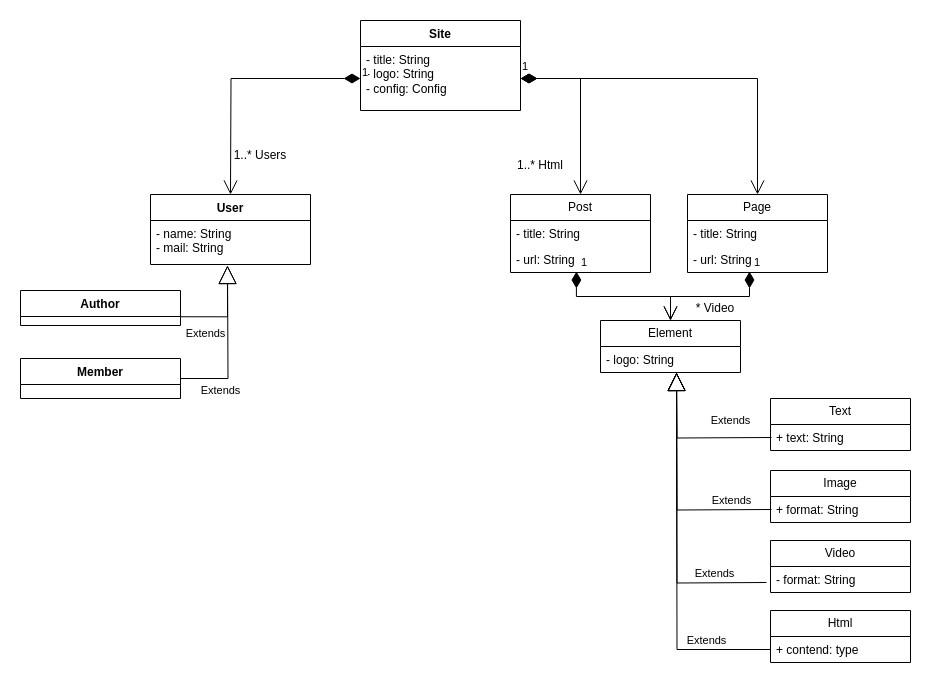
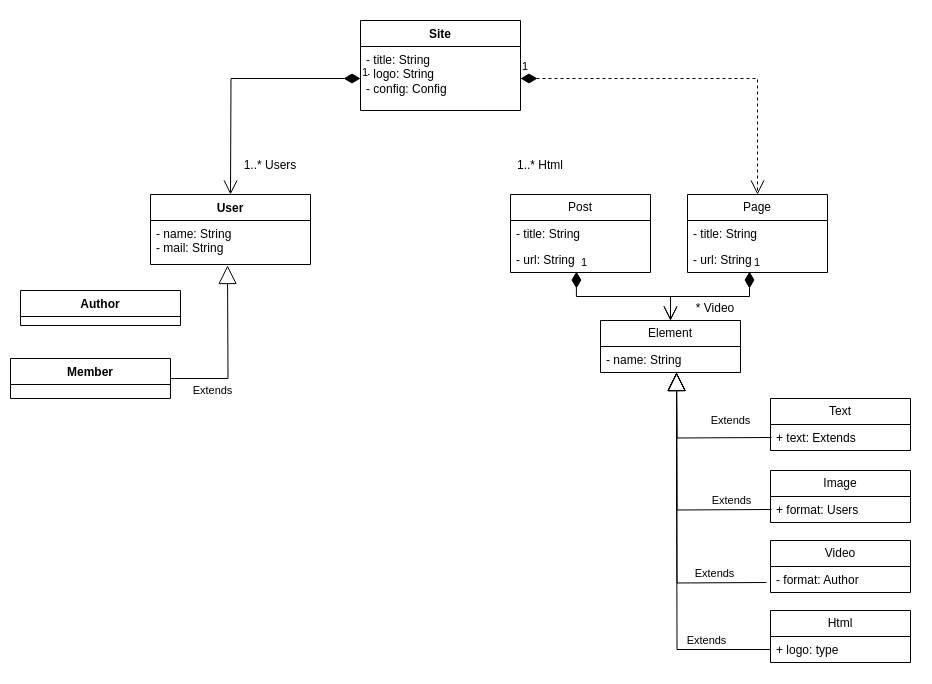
  <mxCell id="0" />
  <mxCell id="1" parent="0" />
  <mxCell id="2" value="User" style="swimlane;fontStyle=1;align=center;verticalAlign=top;childLayout=stackLayout;horizontal=1;startSize=26;horizontalStack=0;resizeParent=1;resizeParentMax=0;resizeLast=0;collapsible=1;marginBottom=0;whiteSpace=wrap;html=1;" vertex="1" parent="1"><mxGeometry x="150" y="194" width="160" height="70" as="geometry" /></mxCell>
  <mxCell id="3" value="- name: String&lt;div&gt;- mail: String&lt;/div&gt;" style="text;strokeColor=none;fillColor=none;align=left;verticalAlign=top;spacingLeft=4;spacingRight=4;overflow=hidden;rotatable=0;points=[[0,0.5],[1,0.5]];portConstraint=eastwest;whiteSpace=wrap;html=1;" vertex="1" parent="2"><mxGeometry y="26" width="160" height="44" as="geometry" /></mxCell>
  <mxCell id="4" value="Post" style="swimlane;fontStyle=0;childLayout=stackLayout;horizontal=1;startSize=26;fillColor=none;horizontalStack=0;resizeParent=1;resizeParentMax=0;resizeLast=0;collapsible=1;marginBottom=0;whiteSpace=wrap;html=1;" vertex="1" parent="1"><mxGeometry x="510" y="194" width="140" height="78" as="geometry" /></mxCell>
  <mxCell id="5" value="- title: String" style="text;strokeColor=none;fillColor=none;align=left;verticalAlign=top;spacingLeft=4;spacingRight=4;overflow=hidden;rotatable=0;points=[[0,0.5],[1,0.5]];portConstraint=eastwest;whiteSpace=wrap;html=1;" vertex="1" parent="4"><mxGeometry y="26" width="140" height="26" as="geometry" /></mxCell>
  <mxCell id="6" value="- url: String" style="text;strokeColor=none;fillColor=none;align=left;verticalAlign=top;spacingLeft=4;spacingRight=4;overflow=hidden;rotatable=0;points=[[0,0.5],[1,0.5]];portConstraint=eastwest;whiteSpace=wrap;html=1;" vertex="1" parent="4"><mxGeometry y="52" width="140" height="26" as="geometry" /></mxCell>
  <mxCell id="7" value="Element" style="swimlane;fontStyle=0;childLayout=stackLayout;horizontal=1;startSize=26;fillColor=none;horizontalStack=0;resizeParent=1;resizeParentMax=0;resizeLast=0;collapsible=1;marginBottom=0;whiteSpace=wrap;html=1;" vertex="1" parent="1"><mxGeometry x="600" y="320" width="140" height="52" as="geometry" /></mxCell>
- <mxCell id="8" value="- logo: String" style="text;strokeColor=none;fillColor=none;align=left;verticalAlign=top;spacingLeft=4;spacingRight=4;overflow=hidden;rotatable=0;points=[[0,0.5],[1,0.5]];portConstraint=eastwest;whiteSpace=wrap;html=1;" vertex="1" parent="7"><mxGeometry y="26" width="140" height="26" as="geometry" /></mxCell>
+ <mxCell id="8" value="- name: String" style="text;strokeColor=none;fillColor=none;align=left;verticalAlign=top;spacingLeft=4;spacingRight=4;overflow=hidden;rotatable=0;points=[[0,0.5],[1,0.5]];portConstraint=eastwest;whiteSpace=wrap;html=1;" vertex="1" parent="7"><mxGeometry y="26" width="140" height="26" as="geometry" /></mxCell>
  <mxCell id="9" value="Video" style="swimlane;fontStyle=0;childLayout=stackLayout;horizontal=1;startSize=26;fillColor=none;horizontalStack=0;resizeParent=1;resizeParentMax=0;resizeLast=0;collapsible=1;marginBottom=0;whiteSpace=wrap;html=1;" vertex="1" parent="1"><mxGeometry x="770" y="540" width="140" height="52" as="geometry" /></mxCell>
- <mxCell id="10" value="- format: String" style="text;strokeColor=none;fillColor=none;align=left;verticalAlign=top;spacingLeft=4;spacingRight=4;overflow=hidden;rotatable=0;points=[[0,0.5],[1,0.5]];portConstraint=eastwest;whiteSpace=wrap;html=1;" vertex="1" parent="9"><mxGeometry y="26" width="140" height="26" as="geometry" /></mxCell>
+ <mxCell id="10" value="- format: Author" style="text;strokeColor=none;fillColor=none;align=left;verticalAlign=top;spacingLeft=4;spacingRight=4;overflow=hidden;rotatable=0;points=[[0,0.5],[1,0.5]];portConstraint=eastwest;whiteSpace=wrap;html=1;" vertex="1" parent="9"><mxGeometry y="26" width="140" height="26" as="geometry" /></mxCell>
  <mxCell id="11" value="Image" style="swimlane;fontStyle=0;childLayout=stackLayout;horizontal=1;startSize=26;fillColor=none;horizontalStack=0;resizeParent=1;resizeParentMax=0;resizeLast=0;collapsible=1;marginBottom=0;whiteSpace=wrap;html=1;" vertex="1" parent="1"><mxGeometry x="770" y="470" width="140" height="52" as="geometry"><mxRectangle x="880" y="150" width="70" height="30" as="alternateBounds" /></mxGeometry></mxCell>
- <mxCell id="12" value="+ format: String" style="text;strokeColor=none;fillColor=none;align=left;verticalAlign=top;spacingLeft=4;spacingRight=4;overflow=hidden;rotatable=0;points=[[0,0.5],[1,0.5]];portConstraint=eastwest;whiteSpace=wrap;html=1;" vertex="1" parent="11"><mxGeometry y="26" width="140" height="26" as="geometry" /></mxCell>
+ <mxCell id="12" value="+ format: Users" style="text;strokeColor=none;fillColor=none;align=left;verticalAlign=top;spacingLeft=4;spacingRight=4;overflow=hidden;rotatable=0;points=[[0,0.5],[1,0.5]];portConstraint=eastwest;whiteSpace=wrap;html=1;" vertex="1" parent="11"><mxGeometry y="26" width="140" height="26" as="geometry" /></mxCell>
  <mxCell id="13" value="Text" style="swimlane;fontStyle=0;childLayout=stackLayout;horizontal=1;startSize=26;fillColor=none;horizontalStack=0;resizeParent=1;resizeParentMax=0;resizeLast=0;collapsible=1;marginBottom=0;whiteSpace=wrap;html=1;" vertex="1" parent="1"><mxGeometry x="770" y="398" width="140" height="52" as="geometry" /></mxCell>
- <mxCell id="14" value="+ text: String" style="text;strokeColor=none;fillColor=none;align=left;verticalAlign=top;spacingLeft=4;spacingRight=4;overflow=hidden;rotatable=0;points=[[0,0.5],[1,0.5]];portConstraint=eastwest;whiteSpace=wrap;html=1;" vertex="1" parent="13"><mxGeometry y="26" width="140" height="26" as="geometry" /></mxCell>
+ <mxCell id="14" value="+ text: Extends" style="text;strokeColor=none;fillColor=none;align=left;verticalAlign=top;spacingLeft=4;spacingRight=4;overflow=hidden;rotatable=0;points=[[0,0.5],[1,0.5]];portConstraint=eastwest;whiteSpace=wrap;html=1;" vertex="1" parent="13"><mxGeometry y="26" width="140" height="26" as="geometry" /></mxCell>
  <mxCell id="15" value="Html" style="swimlane;fontStyle=0;childLayout=stackLayout;horizontal=1;startSize=26;fillColor=none;horizontalStack=0;resizeParent=1;resizeParentMax=0;resizeLast=0;collapsible=1;marginBottom=0;whiteSpace=wrap;html=1;" vertex="1" parent="1"><mxGeometry x="770" y="610" width="140" height="52" as="geometry" /></mxCell>
- <mxCell id="16" value="+ contend: type" style="text;strokeColor=none;fillColor=none;align=left;verticalAlign=top;spacingLeft=4;spacingRight=4;overflow=hidden;rotatable=0;points=[[0,0.5],[1,0.5]];portConstraint=eastwest;whiteSpace=wrap;html=1;" vertex="1" parent="15"><mxGeometry y="26" width="140" height="26" as="geometry" /></mxCell>
+ <mxCell id="16" value="+ logo: type" style="text;strokeColor=none;fillColor=none;align=left;verticalAlign=top;spacingLeft=4;spacingRight=4;overflow=hidden;rotatable=0;points=[[0,0.5],[1,0.5]];portConstraint=eastwest;whiteSpace=wrap;html=1;" vertex="1" parent="15"><mxGeometry y="26" width="140" height="26" as="geometry" /></mxCell>
  <mxCell id="17" value="Page" style="swimlane;fontStyle=0;childLayout=stackLayout;horizontal=1;startSize=26;fillColor=none;horizontalStack=0;resizeParent=1;resizeParentMax=0;resizeLast=0;collapsible=1;marginBottom=0;whiteSpace=wrap;html=1;" vertex="1" parent="1"><mxGeometry x="687" y="194" width="140" height="78" as="geometry" /></mxCell>
  <mxCell id="18" value="- title: String" style="text;strokeColor=none;fillColor=none;align=left;verticalAlign=top;spacingLeft=4;spacingRight=4;overflow=hidden;rotatable=0;points=[[0,0.5],[1,0.5]];portConstraint=eastwest;whiteSpace=wrap;html=1;" vertex="1" parent="17"><mxGeometry y="26" width="140" height="26" as="geometry" /></mxCell>
  <mxCell id="19" value="- url: String" style="text;strokeColor=none;fillColor=none;align=left;verticalAlign=top;spacingLeft=4;spacingRight=4;overflow=hidden;rotatable=0;points=[[0,0.5],[1,0.5]];portConstraint=eastwest;whiteSpace=wrap;html=1;" vertex="1" parent="17"><mxGeometry y="52" width="140" height="26" as="geometry" /></mxCell>
  <mxCell id="20" value="Author" style="swimlane;fontStyle=1;align=center;verticalAlign=top;childLayout=stackLayout;horizontal=1;startSize=26;horizontalStack=0;resizeParent=1;resizeParentMax=0;resizeLast=0;collapsible=1;marginBottom=0;whiteSpace=wrap;html=1;" vertex="1" parent="1"><mxGeometry x="20" y="290" width="160" height="35" as="geometry" /></mxCell>
- <mxCell id="21" value="Member" style="swimlane;fontStyle=1;align=center;verticalAlign=top;childLayout=stackLayout;horizontal=1;startSize=26;horizontalStack=0;resizeParent=1;resizeParentMax=0;resizeLast=0;collapsible=1;marginBottom=0;whiteSpace=wrap;html=1;" vertex="1" parent="1"><mxGeometry x="20" y="358" width="160" height="40" as="geometry" /></mxCell>
+ <mxCell id="21" value="Member" style="swimlane;fontStyle=1;align=center;verticalAlign=top;childLayout=stackLayout;horizontal=1;startSize=26;horizontalStack=0;resizeParent=1;resizeParentMax=0;resizeLast=0;collapsible=1;marginBottom=0;whiteSpace=wrap;html=1;" vertex="1" parent="1"><mxGeometry x="10" y="358" width="160" height="40" as="geometry" /></mxCell>
  <mxCell id="22" value="Site" style="swimlane;fontStyle=1;align=center;verticalAlign=top;childLayout=stackLayout;horizontal=1;startSize=26;horizontalStack=0;resizeParent=1;resizeParentMax=0;resizeLast=0;collapsible=1;marginBottom=0;whiteSpace=wrap;html=1;" vertex="1" parent="1"><mxGeometry x="360" y="20" width="160" height="90" as="geometry" /></mxCell>
  <mxCell id="23" value="- title: String&lt;div&gt;- logo: String&lt;/div&gt;&lt;div&gt;- config: Config&lt;/div&gt;" style="text;strokeColor=none;fillColor=none;align=left;verticalAlign=top;spacingLeft=4;spacingRight=4;overflow=hidden;rotatable=0;points=[[0,0.5],[1,0.5]];portConstraint=eastwest;whiteSpace=wrap;html=1;" vertex="1" parent="22"><mxGeometry y="26" width="160" height="64" as="geometry" /></mxCell>
- <mxCell id="24" value="1" style="endArrow=open;html=1;endSize=12;startArrow=diamondThin;startSize=14;startFill=1;edgeStyle=orthogonalEdgeStyle;align=left;verticalAlign=bottom;rounded=0;entryX=0.5;entryY=0;entryDx=0;entryDy=0;exitX=1;exitY=0.5;exitDx=0;exitDy=0;" edge="1" parent="1" source="23" target="4"><mxGeometry x="-1" y="3" relative="1" as="geometry"><mxPoint x="430" y="90" as="sourcePoint" /><mxPoint x="600" y="120" as="targetPoint" /></mxGeometry></mxCell>
- <mxCell id="25" value="1" style="endArrow=open;html=1;endSize=12;startArrow=diamondThin;startSize=14;startFill=1;edgeStyle=orthogonalEdgeStyle;align=left;verticalAlign=bottom;rounded=0;exitX=1;exitY=0.5;exitDx=0;exitDy=0;entryX=0.5;entryY=0;entryDx=0;entryDy=0;" edge="1" parent="1" source="23" target="17"><mxGeometry x="-1" y="3" relative="1" as="geometry"><mxPoint x="690" y="130" as="sourcePoint" /><mxPoint x="850" y="130" as="targetPoint" /></mxGeometry></mxCell>
+ <mxCell id="25" value="1" style="endArrow=open;html=1;endSize=12;startArrow=diamondThin;startSize=14;startFill=1;edgeStyle=orthogonalEdgeStyle;align=left;verticalAlign=bottom;rounded=0;exitX=1;exitY=0.5;exitDx=0;exitDy=0;entryX=0.5;entryY=0;entryDx=0;entryDy=0;dashed=1;" edge="1" parent="1" source="23" target="17"><mxGeometry x="-1" y="3" relative="1" as="geometry"><mxPoint x="690" y="130" as="sourcePoint" /><mxPoint x="850" y="130" as="targetPoint" /></mxGeometry></mxCell>
  <mxCell id="26" value="1" style="endArrow=open;html=1;endSize=12;startArrow=diamondThin;startSize=14;startFill=1;edgeStyle=orthogonalEdgeStyle;align=left;verticalAlign=bottom;rounded=0;exitX=0.471;exitY=0.962;exitDx=0;exitDy=0;exitPerimeter=0;entryX=0.5;entryY=0;entryDx=0;entryDy=0;" edge="1" parent="1" source="6" target="7"><mxGeometry x="-1" y="3" relative="1" as="geometry"><mxPoint x="690" y="310" as="sourcePoint" /><mxPoint x="850" y="310" as="targetPoint" /></mxGeometry></mxCell>
  <mxCell id="27" value="1" style="endArrow=open;html=1;endSize=12;startArrow=diamondThin;startSize=14;startFill=1;edgeStyle=orthogonalEdgeStyle;align=left;verticalAlign=bottom;rounded=0;exitX=0.443;exitY=0.962;exitDx=0;exitDy=0;exitPerimeter=0;entryX=0.5;entryY=0;entryDx=0;entryDy=0;" edge="1" parent="1" source="19" target="7"><mxGeometry x="-1" y="3" relative="1" as="geometry"><mxPoint x="770" y="310" as="sourcePoint" /><mxPoint x="930" y="310" as="targetPoint" /></mxGeometry></mxCell>
  <mxCell id="28" value="Extends" style="endArrow=block;endSize=16;endFill=0;html=1;rounded=0;entryX=0.536;entryY=1;entryDx=0;entryDy=0;entryPerimeter=0;exitX=0;exitY=0.5;exitDx=0;exitDy=0;edgeStyle=orthogonalEdgeStyle;" edge="1" parent="1"><mxGeometry x="-0.489" y="-17" width="160" relative="1" as="geometry"><mxPoint x="771" y="437" as="sourcePoint" /><mxPoint x="676.04" y="372" as="targetPoint" /><mxPoint as="offset" /></mxGeometry></mxCell>
  <mxCell id="29" value="Extends" style="endArrow=block;endSize=16;endFill=0;html=1;rounded=0;exitX=0;exitY=0.5;exitDx=0;exitDy=0;edgeStyle=orthogonalEdgeStyle;entryX=0.536;entryY=1;entryDx=0;entryDy=0;entryPerimeter=0;" edge="1" parent="1"><mxGeometry x="-0.655" y="-9" width="160" relative="1" as="geometry"><mxPoint x="771" y="509" as="sourcePoint" /><mxPoint x="676.04" y="372" as="targetPoint" /><mxPoint as="offset" /></mxGeometry></mxCell>
  <mxCell id="30" value="Extends" style="endArrow=block;endSize=16;endFill=0;html=1;rounded=0;edgeStyle=orthogonalEdgeStyle;" edge="1" parent="1"><mxGeometry x="-0.655" y="-9" width="160" relative="1" as="geometry"><mxPoint x="766" y="582" as="sourcePoint" /><mxPoint x="676" y="372" as="targetPoint" /><mxPoint as="offset" /></mxGeometry></mxCell>
  <mxCell id="31" value="Extends" style="endArrow=block;endSize=16;endFill=0;html=1;rounded=0;edgeStyle=orthogonalEdgeStyle;exitX=0;exitY=0.5;exitDx=0;exitDy=0;" edge="1" parent="1" source="16"><mxGeometry x="-0.655" y="-9" width="160" relative="1" as="geometry"><mxPoint x="766" y="582" as="sourcePoint" /><mxPoint x="676" y="372" as="targetPoint" /><mxPoint as="offset" /></mxGeometry></mxCell>
- <mxCell id="32" value="Extends" style="endArrow=block;endSize=16;endFill=0;html=1;rounded=0;entryX=0.481;entryY=1.023;entryDx=0;entryDy=0;entryPerimeter=0;exitX=1;exitY=0.75;exitDx=0;exitDy=0;edgeStyle=orthogonalEdgeStyle;" edge="1" parent="1" source="20" target="3"><mxGeometry x="-0.489" y="-17" width="160" relative="1" as="geometry"><mxPoint x="304.96" y="355" as="sourcePoint" /><mxPoint x="210" y="290" as="targetPoint" /><mxPoint as="offset" /></mxGeometry></mxCell>
  <mxCell id="33" value="Extends" style="endArrow=block;endSize=16;endFill=0;html=1;rounded=0;exitX=1;exitY=0.5;exitDx=0;exitDy=0;edgeStyle=orthogonalEdgeStyle;" edge="1" parent="1" source="21"><mxGeometry x="-0.504" y="-12" width="160" relative="1" as="geometry"><mxPoint x="177" y="383" as="sourcePoint" /><mxPoint x="227" y="265" as="targetPoint" /><mxPoint as="offset" /></mxGeometry></mxCell>
  <mxCell id="34" value="1" style="endArrow=open;html=1;endSize=12;startArrow=diamondThin;startSize=14;startFill=1;edgeStyle=orthogonalEdgeStyle;align=left;verticalAlign=bottom;rounded=0;entryX=0.5;entryY=0;entryDx=0;entryDy=0;exitX=0;exitY=0.5;exitDx=0;exitDy=0;" edge="1" parent="1" source="23"><mxGeometry x="-1" y="3" relative="1" as="geometry"><mxPoint x="438.08" y="88.988" as="sourcePoint" /><mxPoint x="230" y="194" as="targetPoint" /></mxGeometry></mxCell>
- <mxCell id="35" value="1..* Users" style="text;html=1;align=center;verticalAlign=middle;whiteSpace=wrap;rounded=0;" vertex="1" parent="1"><mxGeometry x="230" y="140" width="60" height="30" as="geometry" /></mxCell>
+ <mxCell id="35" value="1..* Users" style="text;html=1;align=center;verticalAlign=middle;whiteSpace=wrap;rounded=0;" vertex="1" parent="1"><mxGeometry x="240" y="150" width="60" height="30" as="geometry" /></mxCell>
  <mxCell id="36" value="1..* Html" style="text;html=1;align=center;verticalAlign=middle;whiteSpace=wrap;rounded=0;" vertex="1" parent="1"><mxGeometry x="510" y="150" width="60" height="30" as="geometry" /></mxCell>
  <mxCell id="37" value="* Video" style="text;html=1;align=center;verticalAlign=middle;whiteSpace=wrap;rounded=0;" vertex="1" parent="1"><mxGeometry x="680" y="293" width="70" height="30" as="geometry" /></mxCell>
